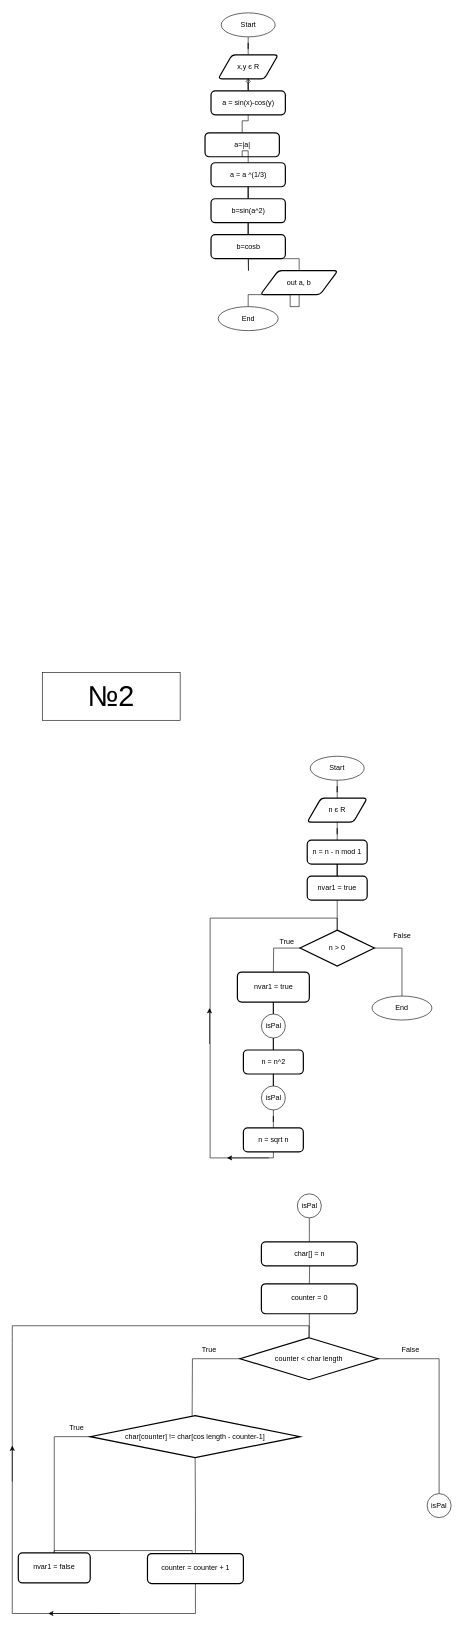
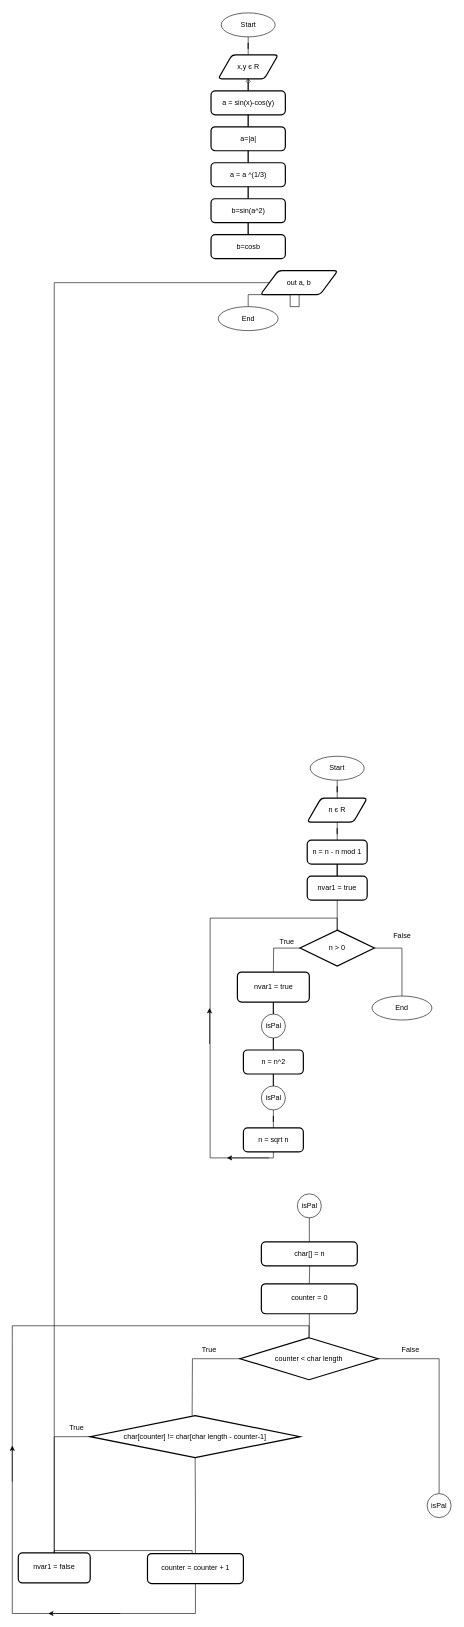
  <mxCell id="0" />
  <mxCell id="1" parent="0" />
  <mxCell id="2" style="edgeStyle=orthogonalEdgeStyle;rounded=0;orthogonalLoop=1;jettySize=auto;html=1;endArrow=none;endFill=0;" edge="1" parent="1" source="3" target="4"><mxGeometry relative="1" as="geometry" /></mxCell>
  <mxCell id="3" value="Start" style="ellipse;whiteSpace=wrap;html=1;" vertex="1" parent="1"><mxGeometry x="368.5" y="20" width="90" height="40" as="geometry" /></mxCell>
  <mxCell id="4" value="x,y є R" style="shape=parallelogram;html=1;strokeWidth=2;perimeter=parallelogramPerimeter;whiteSpace=wrap;rounded=1;arcSize=12;size=0.23;" vertex="1" parent="1"><mxGeometry x="363.5" y="90" width="100" height="40" as="geometry" /></mxCell>
  <mxCell id="5" style="edgeStyle=orthogonalEdgeStyle;rounded=0;orthogonalLoop=1;jettySize=auto;html=1;entryX=0.5;entryY=1;entryDx=0;entryDy=0;endArrow=diamond;endFill=0;" edge="1" parent="1" source="6" target="4"><mxGeometry relative="1" as="geometry" /></mxCell>
  <mxCell id="6" value="a = sin(x)-cos(y)" style="rounded=1;whiteSpace=wrap;html=1;absoluteArcSize=1;arcSize=14;strokeWidth=2;" vertex="1" parent="1"><mxGeometry x="351.5" y="150" width="124" height="40" as="geometry" /></mxCell>
  <mxCell id="7" style="edgeStyle=orthogonalEdgeStyle;rounded=0;orthogonalLoop=1;jettySize=auto;html=1;entryX=0.5;entryY=1;entryDx=0;entryDy=0;endArrow=none;endFill=0;" edge="1" parent="1" source="8" target="6"><mxGeometry relative="1" as="geometry" /></mxCell>
- <mxCell id="8" value="a=|a|" style="rounded=1;whiteSpace=wrap;html=1;absoluteArcSize=1;arcSize=14;strokeWidth=2;" vertex="1" parent="1"><mxGeometry x="341.5" y="220" width="124" height="40" as="geometry" /></mxCell>
+ <mxCell id="8" value="a=|a|" style="rounded=1;whiteSpace=wrap;html=1;absoluteArcSize=1;arcSize=14;strokeWidth=2;" vertex="1" parent="1"><mxGeometry x="351.5" y="210" width="124" height="40" as="geometry" /></mxCell>
  <mxCell id="9" style="edgeStyle=orthogonalEdgeStyle;rounded=0;orthogonalLoop=1;jettySize=auto;html=1;entryX=0.5;entryY=1;entryDx=0;entryDy=0;endArrow=none;endFill=0;" edge="1" parent="1" source="10" target="8"><mxGeometry relative="1" as="geometry" /></mxCell>
  <mxCell id="10" value="a = a ^(1/3)" style="rounded=1;whiteSpace=wrap;html=1;absoluteArcSize=1;arcSize=14;strokeWidth=2;" vertex="1" parent="1"><mxGeometry x="351.5" y="270" width="124" height="40" as="geometry" /></mxCell>
  <mxCell id="11" style="edgeStyle=orthogonalEdgeStyle;rounded=0;orthogonalLoop=1;jettySize=auto;html=1;entryX=0.5;entryY=1;entryDx=0;entryDy=0;endArrow=none;endFill=0;" edge="1" parent="1" source="12" target="10"><mxGeometry relative="1" as="geometry" /></mxCell>
  <mxCell id="12" value="b=sin(a^2)" style="rounded=1;whiteSpace=wrap;html=1;absoluteArcSize=1;arcSize=14;strokeWidth=2;" vertex="1" parent="1"><mxGeometry x="351.5" y="330" width="124" height="40" as="geometry" /></mxCell>
  <mxCell id="13" style="edgeStyle=orthogonalEdgeStyle;rounded=0;orthogonalLoop=1;jettySize=auto;html=1;entryX=0.5;entryY=1;entryDx=0;entryDy=0;endArrow=none;endFill=0;" edge="1" parent="1" source="14" target="12"><mxGeometry relative="1" as="geometry" /></mxCell>
  <mxCell id="14" value="b=cosb" style="rounded=1;whiteSpace=wrap;html=1;absoluteArcSize=1;arcSize=14;strokeWidth=2;" vertex="1" parent="1"><mxGeometry x="351.5" y="390" width="124" height="40" as="geometry" /></mxCell>
- <mxCell id="15" style="edgeStyle=orthogonalEdgeStyle;rounded=0;orthogonalLoop=1;jettySize=auto;html=1;entryX=0.5;entryY=1;entryDx=0;entryDy=0;endArrow=none;endFill=0;" edge="1" parent="1" source="16" target="14"><mxGeometry relative="1" as="geometry" /></mxCell>
+ <mxCell id="15" style="edgeStyle=orthogonalEdgeStyle;rounded=0;orthogonalLoop=1;jettySize=auto;html=1;endArrow=none;endFill=0;" edge="1" parent="1" source="16" target="41"><mxGeometry relative="1" as="geometry" /></mxCell>
  <mxCell id="16" value="out a, b" style="shape=parallelogram;html=1;strokeWidth=2;perimeter=parallelogramPerimeter;whiteSpace=wrap;rounded=1;arcSize=12;size=0.23;" vertex="1" parent="1"><mxGeometry x="434" y="450" width="129" height="40" as="geometry" /></mxCell>
  <mxCell id="17" style="edgeStyle=orthogonalEdgeStyle;rounded=0;orthogonalLoop=1;jettySize=auto;html=1;entryX=0.5;entryY=1;entryDx=0;entryDy=0;endArrow=none;endFill=0;" edge="1" parent="1" source="18" target="16"><mxGeometry relative="1" as="geometry" /></mxCell>
  <mxCell id="18" value="End" style="ellipse;whiteSpace=wrap;html=1;" vertex="1" parent="1"><mxGeometry x="363.5" y="510" width="100" height="40" as="geometry" /></mxCell>
- <mxCell id="19" value="&lt;font style=&quot;font-size: 48px&quot;&gt;№2&lt;/font&gt;" style="rounded=0;whiteSpace=wrap;html=1;" vertex="1" parent="1"><mxGeometry x="70" y="1120" width="230" height="80" as="geometry" /></mxCell>
  <mxCell id="20" style="edgeStyle=orthogonalEdgeStyle;rounded=0;orthogonalLoop=1;jettySize=auto;html=1;fontSize=12;endArrow=none;endFill=0;" edge="1" parent="1" source="21"><mxGeometry relative="1" as="geometry"><mxPoint x="515.5" y="2100" as="targetPoint" /></mxGeometry></mxCell>
  <mxCell id="21" value="isPal" style="ellipse;whiteSpace=wrap;html=1;aspect=fixed;fontSize=12;" vertex="1" parent="1"><mxGeometry x="495.5" y="1990" width="40" height="40" as="geometry" /></mxCell>
  <mxCell id="22" value="Start" style="ellipse;whiteSpace=wrap;html=1;fontSize=12;" vertex="1" parent="1"><mxGeometry x="517" y="1260" width="90" height="40" as="geometry" /></mxCell>
  <mxCell id="23" style="edgeStyle=orthogonalEdgeStyle;rounded=0;orthogonalLoop=1;jettySize=auto;html=1;fontSize=12;endArrow=none;endFill=0;" edge="1" parent="1" source="24" target="22"><mxGeometry relative="1" as="geometry" /></mxCell>
  <mxCell id="24" value="n є R" style="shape=parallelogram;html=1;strokeWidth=2;perimeter=parallelogramPerimeter;whiteSpace=wrap;rounded=1;arcSize=12;size=0.23;fontSize=12;" vertex="1" parent="1"><mxGeometry x="512" y="1330" width="100" height="40" as="geometry" /></mxCell>
  <mxCell id="25" style="edgeStyle=orthogonalEdgeStyle;rounded=0;orthogonalLoop=1;jettySize=auto;html=1;entryX=0.5;entryY=1;entryDx=0;entryDy=0;fontSize=12;endArrow=none;endFill=0;" edge="1" parent="1" source="26" target="24"><mxGeometry relative="1" as="geometry" /></mxCell>
  <mxCell id="26" value="n = n - n mod 1" style="rounded=1;whiteSpace=wrap;html=1;absoluteArcSize=1;arcSize=14;strokeWidth=2;fontSize=12;" vertex="1" parent="1"><mxGeometry x="512" y="1400" width="100" height="40" as="geometry" /></mxCell>
  <mxCell id="27" style="edgeStyle=orthogonalEdgeStyle;rounded=0;orthogonalLoop=1;jettySize=auto;html=1;entryX=0.5;entryY=1;entryDx=0;entryDy=0;fontSize=12;endArrow=none;endFill=0;startArrow=none;" edge="1" parent="1" source="61" target="26"><mxGeometry relative="1" as="geometry" /></mxCell>
  <mxCell id="28" value="False" style="edgeStyle=orthogonalEdgeStyle;rounded=0;orthogonalLoop=1;jettySize=auto;html=1;fontSize=12;endArrow=none;endFill=0;" edge="1" parent="1" source="30" target="45"><mxGeometry x="-0.27" y="-20" relative="1" as="geometry"><mxPoint x="670" y="1680" as="targetPoint" /><Array as="points"><mxPoint x="670" y="1580" /></Array><mxPoint x="20" y="-20" as="offset" /></mxGeometry></mxCell>
  <mxCell id="29" value="True" style="edgeStyle=orthogonalEdgeStyle;rounded=0;orthogonalLoop=1;jettySize=auto;html=1;entryX=0.5;entryY=0;entryDx=0;entryDy=0;fontSize=12;endArrow=none;endFill=0;" edge="1" parent="1" source="30"><mxGeometry x="-0.477" y="-10" relative="1" as="geometry"><mxPoint x="455.5" y="1620" as="targetPoint" /><mxPoint as="offset" /></mxGeometry></mxCell>
  <mxCell id="30" value="n &amp;gt; 0" style="strokeWidth=2;html=1;shape=mxgraph.flowchart.decision;whiteSpace=wrap;fontSize=12;" vertex="1" parent="1"><mxGeometry x="500" y="1550" width="124" height="60" as="geometry" /></mxCell>
  <mxCell id="31" style="edgeStyle=orthogonalEdgeStyle;rounded=0;orthogonalLoop=1;jettySize=auto;html=1;fontSize=12;endArrow=none;endFill=0;" edge="1" parent="1" target="33"><mxGeometry relative="1" as="geometry"><mxPoint x="515.5" y="2080" as="sourcePoint" /></mxGeometry></mxCell>
  <mxCell id="32" style="edgeStyle=orthogonalEdgeStyle;rounded=0;orthogonalLoop=1;jettySize=auto;html=1;entryX=0.5;entryY=0;entryDx=0;entryDy=0;entryPerimeter=0;fontSize=12;endArrow=none;endFill=0;" edge="1" parent="1" source="33" target="37"><mxGeometry relative="1" as="geometry" /></mxCell>
  <mxCell id="33" value="counter = 0&lt;sub&gt;&lt;br&gt;&lt;/sub&gt;" style="rounded=1;whiteSpace=wrap;html=1;absoluteArcSize=1;arcSize=14;strokeWidth=2;fontSize=12;" vertex="1" parent="1"><mxGeometry x="435.5" y="2140" width="160" height="50" as="geometry" /></mxCell>
  <mxCell id="34" value="True" style="edgeStyle=orthogonalEdgeStyle;rounded=0;orthogonalLoop=1;jettySize=auto;html=1;fontSize=12;endArrow=none;endFill=0;" edge="1" parent="1" source="37"><mxGeometry x="-0.394" y="-15" relative="1" as="geometry"><mxPoint x="320" y="2360" as="targetPoint" /><mxPoint x="1" as="offset" /></mxGeometry></mxCell>
  <mxCell id="35" style="edgeStyle=orthogonalEdgeStyle;rounded=0;orthogonalLoop=1;jettySize=auto;html=1;fontSize=12;endArrow=none;endFill=0;exitX=0.5;exitY=0;exitDx=0;exitDy=0;exitPerimeter=0;" edge="1" parent="1" source="37"><mxGeometry relative="1" as="geometry"><mxPoint x="20" y="2240" as="targetPoint" /><Array as="points"><mxPoint x="515" y="2210" /><mxPoint x="20" y="2210" /><mxPoint x="20" y="2230" /></Array></mxGeometry></mxCell>
  <mxCell id="36" value="False" style="edgeStyle=orthogonalEdgeStyle;rounded=0;orthogonalLoop=1;jettySize=auto;html=1;entryX=0.5;entryY=0;entryDx=0;entryDy=0;fontSize=12;endArrow=none;endFill=0;" edge="1" parent="1" source="37" target="44"><mxGeometry x="-0.672" y="15" relative="1" as="geometry"><mxPoint x="738" y="2320" as="targetPoint" /><mxPoint as="offset" /></mxGeometry></mxCell>
  <mxCell id="37" value="counter &amp;lt; char length" style="strokeWidth=2;html=1;shape=mxgraph.flowchart.decision;whiteSpace=wrap;fontSize=12;" vertex="1" parent="1"><mxGeometry x="400" y="2230" width="230" height="70" as="geometry" /></mxCell>
  <mxCell id="38" value="True" style="edgeStyle=orthogonalEdgeStyle;rounded=0;orthogonalLoop=1;jettySize=auto;html=1;entryX=0.5;entryY=0;entryDx=0;entryDy=0;fontSize=12;endArrow=none;endFill=0;" edge="1" parent="1" source="39" target="41"><mxGeometry x="-0.821" y="-15" relative="1" as="geometry"><Array as="points"><mxPoint x="90" y="2395" /></Array><mxPoint as="offset" /></mxGeometry></mxCell>
- <mxCell id="39" value="char[counter] != char[cos length - counter-1]" style="strokeWidth=2;html=1;shape=mxgraph.flowchart.decision;whiteSpace=wrap;fontSize=12;" vertex="1" parent="1"><mxGeometry x="150" y="2360" width="350" height="70" as="geometry" /></mxCell>
+ <mxCell id="39" value="char[counter] != char[char length - counter-1]" style="strokeWidth=2;html=1;shape=mxgraph.flowchart.decision;whiteSpace=wrap;fontSize=12;" vertex="1" parent="1"><mxGeometry x="150" y="2360" width="350" height="70" as="geometry" /></mxCell>
  <mxCell id="40" style="edgeStyle=orthogonalEdgeStyle;rounded=0;orthogonalLoop=1;jettySize=auto;html=1;fontSize=12;endArrow=none;endFill=0;" edge="1" parent="1" source="41"><mxGeometry relative="1" as="geometry"><mxPoint x="320" y="2590" as="targetPoint" /><Array as="points"><mxPoint x="320" y="2585" /></Array></mxGeometry></mxCell>
  <mxCell id="41" value="nvar1 = false&lt;sub&gt;&lt;br&gt;&lt;/sub&gt;" style="rounded=1;whiteSpace=wrap;html=1;absoluteArcSize=1;arcSize=14;strokeWidth=2;fontSize=12;" vertex="1" parent="1"><mxGeometry x="30" y="2589" width="120" height="50" as="geometry" /></mxCell>
  <mxCell id="42" value="" style="endArrow=classic;html=1;strokeColor=default;rounded=0;fontSize=12;edgeStyle=orthogonalEdgeStyle;" edge="1" parent="1"><mxGeometry width="50" height="50" relative="1" as="geometry"><mxPoint x="200" y="2690" as="sourcePoint" /><mxPoint x="80" y="2690" as="targetPoint" /><Array as="points"><mxPoint x="170" y="2690" /><mxPoint x="100" y="2690" /></Array></mxGeometry></mxCell>
  <mxCell id="43" value="" style="endArrow=classic;html=1;strokeColor=default;rounded=0;fontSize=12;edgeStyle=orthogonalEdgeStyle;" edge="1" parent="1"><mxGeometry width="50" height="50" relative="1" as="geometry"><mxPoint x="20" y="2470" as="sourcePoint" /><mxPoint x="20" y="2410" as="targetPoint" /></mxGeometry></mxCell>
  <mxCell id="44" value="isPal" style="ellipse;whiteSpace=wrap;html=1;aspect=fixed;fontSize=12;" vertex="1" parent="1"><mxGeometry x="712" y="2490" width="40" height="40" as="geometry" /></mxCell>
  <mxCell id="45" value="End" style="ellipse;whiteSpace=wrap;html=1;fontSize=12;" vertex="1" parent="1"><mxGeometry x="620" y="1660" width="100" height="40" as="geometry" /></mxCell>
  <mxCell id="46" value="isPal" style="ellipse;whiteSpace=wrap;html=1;aspect=fixed;fontSize=12;" vertex="1" parent="1"><mxGeometry x="435.5" y="1690" width="40" height="40" as="geometry" /></mxCell>
  <mxCell id="47" style="edgeStyle=orthogonalEdgeStyle;rounded=0;orthogonalLoop=1;jettySize=auto;html=1;fontSize=12;endArrow=none;endFill=0;" edge="1" parent="1" source="48" target="46"><mxGeometry relative="1" as="geometry" /></mxCell>
  <mxCell id="48" value="nvar1 = true&lt;sub&gt;&lt;br&gt;&lt;/sub&gt;" style="rounded=1;whiteSpace=wrap;html=1;absoluteArcSize=1;arcSize=14;strokeWidth=2;fontSize=12;" vertex="1" parent="1"><mxGeometry x="395.5" y="1620" width="120" height="50" as="geometry" /></mxCell>
  <mxCell id="49" style="edgeStyle=orthogonalEdgeStyle;rounded=0;orthogonalLoop=1;jettySize=auto;html=1;entryX=0.5;entryY=1;entryDx=0;entryDy=0;fontSize=12;endArrow=none;endFill=0;" edge="1" parent="1" source="50" target="46"><mxGeometry relative="1" as="geometry" /></mxCell>
  <mxCell id="50" value="n = n^2" style="rounded=1;whiteSpace=wrap;html=1;absoluteArcSize=1;arcSize=14;strokeWidth=2;fontSize=12;" vertex="1" parent="1"><mxGeometry x="405.5" y="1750" width="100" height="40" as="geometry" /></mxCell>
  <mxCell id="51" style="edgeStyle=orthogonalEdgeStyle;rounded=0;orthogonalLoop=1;jettySize=auto;html=1;entryX=0.5;entryY=1;entryDx=0;entryDy=0;fontSize=12;endArrow=none;endFill=0;" edge="1" parent="1" source="52" target="50"><mxGeometry relative="1" as="geometry" /></mxCell>
  <mxCell id="52" value="isPal" style="ellipse;whiteSpace=wrap;html=1;aspect=fixed;fontSize=12;" vertex="1" parent="1"><mxGeometry x="435.5" y="1810" width="40" height="40" as="geometry" /></mxCell>
  <mxCell id="53" style="edgeStyle=orthogonalEdgeStyle;rounded=0;orthogonalLoop=1;jettySize=auto;html=1;entryX=0.5;entryY=1;entryDx=0;entryDy=0;fontSize=12;endArrow=none;endFill=0;" edge="1" parent="1" source="55" target="52"><mxGeometry relative="1" as="geometry" /></mxCell>
  <mxCell id="54" style="edgeStyle=orthogonalEdgeStyle;rounded=0;orthogonalLoop=1;jettySize=auto;html=1;entryX=0.5;entryY=0;entryDx=0;entryDy=0;entryPerimeter=0;fontSize=12;endArrow=none;endFill=0;" edge="1" parent="1" source="55" target="30"><mxGeometry relative="1" as="geometry"><Array as="points"><mxPoint x="455" y="1930" /><mxPoint x="350" y="1930" /><mxPoint x="350" y="1530" /><mxPoint x="562" y="1530" /></Array></mxGeometry></mxCell>
  <mxCell id="55" value="n = sqrt n" style="rounded=1;whiteSpace=wrap;html=1;absoluteArcSize=1;arcSize=14;strokeWidth=2;fontSize=12;" vertex="1" parent="1"><mxGeometry x="405.5" y="1880" width="100" height="40" as="geometry" /></mxCell>
  <mxCell id="56" value="" style="endArrow=classic;html=1;strokeColor=default;rounded=0;fontSize=12;edgeStyle=orthogonalEdgeStyle;" edge="1" parent="1"><mxGeometry width="50" height="50" relative="1" as="geometry"><mxPoint x="349" y="1740" as="sourcePoint" /><mxPoint x="349" y="1680" as="targetPoint" /></mxGeometry></mxCell>
  <mxCell id="57" value="" style="endArrow=classic;html=1;strokeColor=default;rounded=0;fontSize=12;edgeStyle=orthogonalEdgeStyle;" edge="1" parent="1"><mxGeometry width="50" height="50" relative="1" as="geometry"><mxPoint x="448" y="1930" as="sourcePoint" /><mxPoint x="378" y="1930" as="targetPoint" /></mxGeometry></mxCell>
  <mxCell id="58" style="edgeStyle=orthogonalEdgeStyle;rounded=0;orthogonalLoop=1;jettySize=auto;html=1;fontSize=12;endArrow=none;endFill=0;" edge="1" parent="1" source="60"><mxGeometry relative="1" as="geometry"><mxPoint x="20" y="2240" as="targetPoint" /><Array as="points"><mxPoint x="325" y="2690" /><mxPoint x="20" y="2690" /></Array></mxGeometry></mxCell>
  <mxCell id="59" style="edgeStyle=orthogonalEdgeStyle;rounded=0;orthogonalLoop=1;jettySize=auto;html=1;exitX=0.5;exitY=0;exitDx=0;exitDy=0;entryX=0.5;entryY=1;entryDx=0;entryDy=0;entryPerimeter=0;fontSize=12;endArrow=none;endFill=0;" edge="1" parent="1" source="60" target="39"><mxGeometry relative="1" as="geometry" /></mxCell>
  <mxCell id="60" value="counter = counter + 1&lt;sub&gt;&lt;br&gt;&lt;/sub&gt;" style="rounded=1;whiteSpace=wrap;html=1;absoluteArcSize=1;arcSize=14;strokeWidth=2;fontSize=12;" vertex="1" parent="1"><mxGeometry x="245.5" y="2590" width="160" height="50" as="geometry" /></mxCell>
  <mxCell id="61" value="nvar1 = true" style="rounded=1;whiteSpace=wrap;html=1;absoluteArcSize=1;arcSize=14;strokeWidth=2;fontSize=12;" vertex="1" parent="1"><mxGeometry x="512" y="1460" width="100" height="40" as="geometry" /></mxCell>
  <mxCell id="62" value="" style="edgeStyle=orthogonalEdgeStyle;rounded=0;orthogonalLoop=1;jettySize=auto;html=1;entryX=0.5;entryY=1;entryDx=0;entryDy=0;fontSize=12;endArrow=none;endFill=0;" edge="1" parent="1" source="30" target="61"><mxGeometry relative="1" as="geometry"><mxPoint x="562" y="1550" as="sourcePoint" /><mxPoint x="562" y="1440" as="targetPoint" /></mxGeometry></mxCell>
  <mxCell id="63" value="char[] = n" style="rounded=1;whiteSpace=wrap;html=1;absoluteArcSize=1;arcSize=14;strokeWidth=2;fontSize=12;" vertex="1" parent="1"><mxGeometry x="435.5" y="2070" width="160" height="40" as="geometry" /></mxCell>
